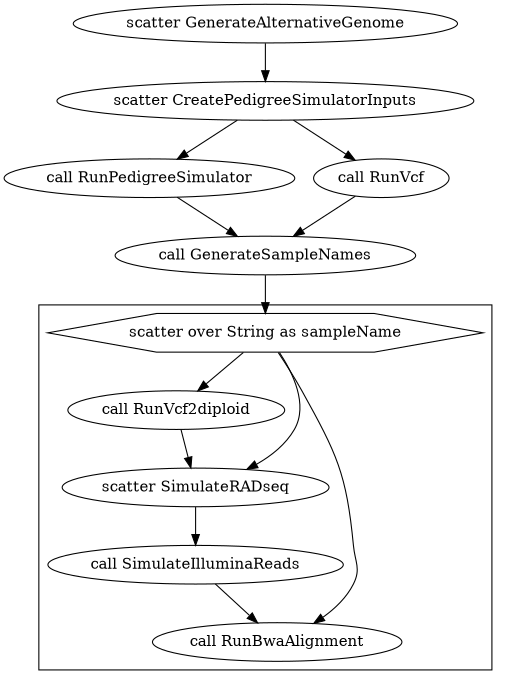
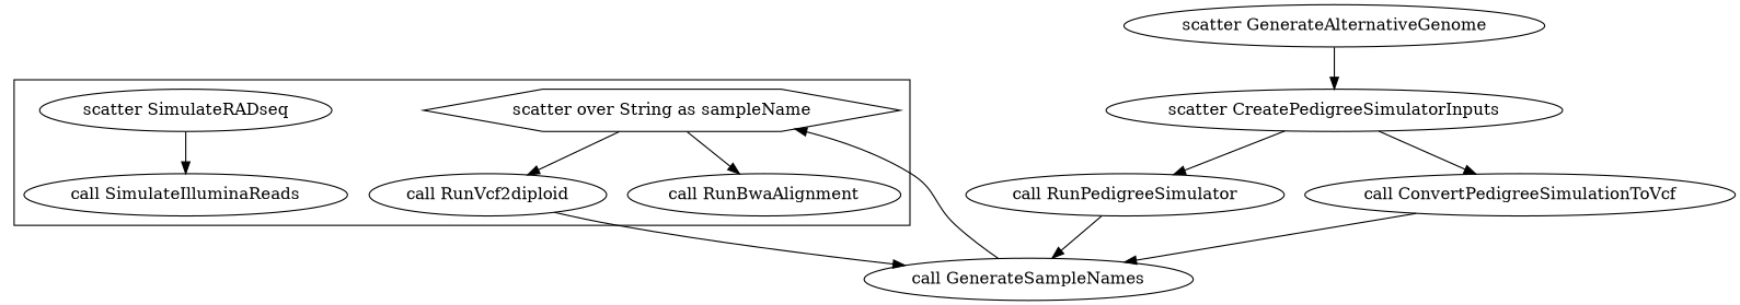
  digraph {
    compound=true
    n1 [label="scatter over String as sampleName" shape=hexagon]
    n2 [label="call RunVcf2diploid"]
    n3 [label="scatter SimulateRADseq"]
    n4 [label="call SimulateIlluminaReads"]
    n5 [label="call RunBwaAlignment"]
    n6 [label="scatter CreatePedigreeSimulatorInputs"]
    n7 [label="call RunPedigreeSimulator"]
-   n8 [label="call RunVcf"]
+   n8 [label="call ConvertPedigreeSimulationToVcf"]
    n9 [label="call GenerateSampleNames"]
    n10 [label="scatter GenerateAlternativeGenome"]
    subgraph cluster_1 {
      fillcolor=white
      style="filled,solid"
      n1
      n2
      n3
      n4
      n5
    }
    n1 -> n2
-   n1 -> n3
    n1 -> n5
-   n2 -> n3
+   n2 -> n9
    n3 -> n4
-   n4 -> n5
    n6 -> n7
    n6 -> n8
    n7 -> n9
    n8 -> n9
    n9 -> n1
    n10 -> n6
  }
